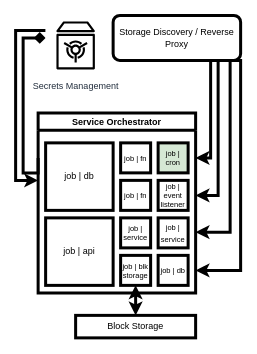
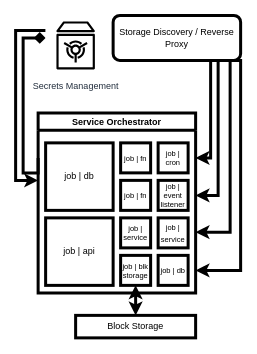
  <mxCell id="0" />
  <mxCell id="1" parent="0" />
  <mxCell id="2" style="edgeStyle=orthogonalEdgeStyle;rounded=0;orthogonalLoop=1;jettySize=auto;html=1;entryX=1;entryY=0.25;entryDx=0;entryDy=0;exitX=0.353;exitY=0.949;exitDx=0;exitDy=0;exitPerimeter=0;strokeWidth=4;" parent="1" source="6" target="8" edge="1"><mxGeometry relative="1" as="geometry"><Array as="points"><mxPoint x="280" y="27" /><mxPoint x="280" y="210" /></Array></mxGeometry></mxCell>
  <mxCell id="3" style="edgeStyle=orthogonalEdgeStyle;rounded=0;orthogonalLoop=1;jettySize=auto;html=1;exitX=0.75;exitY=1;exitDx=0;exitDy=0;strokeWidth=4;" parent="1" source="6" edge="1"><mxGeometry relative="1" as="geometry"><mxPoint x="306.18" y="30.01" as="sourcePoint" /><mxPoint x="260" y="309" as="targetPoint" /><Array as="points"><mxPoint x="306" y="80" /><mxPoint x="306" y="309" /></Array></mxGeometry></mxCell>
  <mxCell id="4" style="edgeStyle=orthogonalEdgeStyle;rounded=0;orthogonalLoop=1;jettySize=auto;html=1;exitX=0.75;exitY=1;exitDx=0;exitDy=0;strokeWidth=4;" parent="1" source="6" edge="1"><mxGeometry relative="1" as="geometry"><mxPoint x="260" y="360" as="targetPoint" /><Array as="points"><mxPoint x="320" y="80" /><mxPoint x="320" y="360" /></Array></mxGeometry></mxCell>
  <mxCell id="5" style="edgeStyle=orthogonalEdgeStyle;rounded=0;orthogonalLoop=1;jettySize=auto;html=1;exitX=0.705;exitY=1;exitDx=0;exitDy=0;exitPerimeter=0;strokeWidth=4;" parent="1" source="6" edge="1"><mxGeometry relative="1" as="geometry"><mxPoint x="260" y="260" as="targetPoint" /><Array as="points"><mxPoint x="290" y="80" /><mxPoint x="290" y="260" /></Array></mxGeometry></mxCell>
  <mxCell id="6" value="Storage Discovery / Reverse Proxy" style="rounded=1;whiteSpace=wrap;html=1;strokeWidth=4;" parent="1" vertex="1"><mxGeometry x="150" y="20" width="170" height="60" as="geometry" /></mxCell>
  <mxCell id="7" style="edgeStyle=orthogonalEdgeStyle;rounded=0;orthogonalLoop=1;jettySize=auto;html=1;exitX=0;exitY=0.25;exitDx=0;exitDy=0;strokeWidth=4;endArrow=diamond;" parent="1" source="8" target="20" edge="1"><mxGeometry relative="1" as="geometry"><mxPoint x="30" y="40" as="targetPoint" /><Array as="points"><mxPoint x="50" y="230" /><mxPoint x="30" y="230" /><mxPoint x="30" y="50" /></Array></mxGeometry></mxCell>
  <mxCell id="8" value="Service Orchestrator" style="swimlane;whiteSpace=wrap;html=1;strokeWidth=4;" parent="1" vertex="1"><mxGeometry x="50" y="150" width="210" height="240" as="geometry" /></mxCell>
  <mxCell id="9" value="job | db" style="whiteSpace=wrap;html=1;aspect=fixed;fontSize=12;strokeWidth=4;" parent="8" vertex="1"><mxGeometry x="10" y="40" width="90" height="90" as="geometry" /></mxCell>
  <mxCell id="10" value="job | fn" style="whiteSpace=wrap;html=1;aspect=fixed;fontSize=10;strokeWidth=4;" parent="8" vertex="1"><mxGeometry x="110" y="40" width="40" height="40" as="geometry" /></mxCell>
- <mxCell id="11" value="job | cron" style="whiteSpace=wrap;html=1;aspect=fixed;fontSize=10;strokeWidth=4;fillColor=#d5e8d4;" parent="8" vertex="1"><mxGeometry x="160" y="40" width="40" height="40" as="geometry" /></mxCell>
+ <mxCell id="11" value="job | cron" style="whiteSpace=wrap;html=1;aspect=fixed;fontSize=10;strokeWidth=4;" parent="8" vertex="1"><mxGeometry x="160" y="40" width="40" height="40" as="geometry" /></mxCell>
  <mxCell id="12" value="job | fn" style="whiteSpace=wrap;html=1;aspect=fixed;fontSize=10;strokeWidth=4;" parent="8" vertex="1"><mxGeometry x="110" y="90" width="40" height="40" as="geometry" /></mxCell>
  <mxCell id="13" value="job | event listener" style="whiteSpace=wrap;html=1;aspect=fixed;fontSize=10;strokeWidth=4;" parent="8" vertex="1"><mxGeometry x="160" y="90" width="40" height="40" as="geometry" /></mxCell>
  <mxCell id="14" value="job | api" style="whiteSpace=wrap;html=1;aspect=fixed;strokeWidth=4;" parent="8" vertex="1"><mxGeometry x="10" y="140" width="90" height="90" as="geometry" /></mxCell>
  <mxCell id="15" value="job | service" style="whiteSpace=wrap;html=1;aspect=fixed;fontSize=10;strokeWidth=4;" parent="8" vertex="1"><mxGeometry x="110" y="140" width="40" height="40" as="geometry" /></mxCell>
  <mxCell id="16" value="&lt;font style=&quot;font-size: 10px;&quot;&gt;job | service&lt;br&gt;&lt;/font&gt;" style="whiteSpace=wrap;html=1;aspect=fixed;strokeWidth=4;" parent="8" vertex="1"><mxGeometry x="160" y="140" width="40" height="40" as="geometry" /></mxCell>
  <mxCell id="17" value="job | blk storage" style="whiteSpace=wrap;html=1;aspect=fixed;fontSize=10;strokeWidth=4;" parent="8" vertex="1"><mxGeometry x="110" y="190" width="40" height="40" as="geometry" /></mxCell>
  <mxCell id="18" value="job | db" style="whiteSpace=wrap;html=1;aspect=fixed;fontSize=10;strokeWidth=4;" parent="8" vertex="1"><mxGeometry x="160" y="190" width="40" height="40" as="geometry" /></mxCell>
  <mxCell id="19" style="edgeStyle=orthogonalEdgeStyle;rounded=0;orthogonalLoop=1;jettySize=auto;html=1;strokeWidth=4;" parent="1" source="20" edge="1"><mxGeometry relative="1" as="geometry"><mxPoint x="50" y="240" as="targetPoint" /><Array as="points"><mxPoint x="20" y="40" /><mxPoint x="20" y="240" /></Array></mxGeometry></mxCell>
  <mxCell id="20" value="Secrets Management" style="sketch=0;outlineConnect=0;fontColor=#232F3E;gradientColor=none;strokeColor=#000000;fillColor=#ffffff;dashed=0;verticalLabelPosition=bottom;verticalAlign=top;align=center;html=1;fontSize=12;fontStyle=0;aspect=fixed;shape=mxgraph.aws4.resourceIcon;resIcon=mxgraph.aws4.vault;strokeWidth=4;" parent="1" vertex="1"><mxGeometry x="60" y="20" width="80" height="80" as="geometry" /></mxCell>
  <mxCell id="21" value="Block Storage" style="rounded=0;whiteSpace=wrap;html=1;strokeWidth=4;" parent="1" vertex="1"><mxGeometry x="100" y="420" width="160" height="30" as="geometry" /></mxCell>
  <mxCell id="22" value="" style="endArrow=classic;startArrow=classic;html=1;rounded=0;exitX=0.5;exitY=1;exitDx=0;exitDy=0;entryX=0.5;entryY=0;entryDx=0;entryDy=0;strokeWidth=4;" parent="1" source="17" target="21" edge="1"><mxGeometry width="50" height="50" relative="1" as="geometry"><mxPoint x="-20" y="300" as="sourcePoint" /><mxPoint x="30" y="250" as="targetPoint" /></mxGeometry></mxCell>
